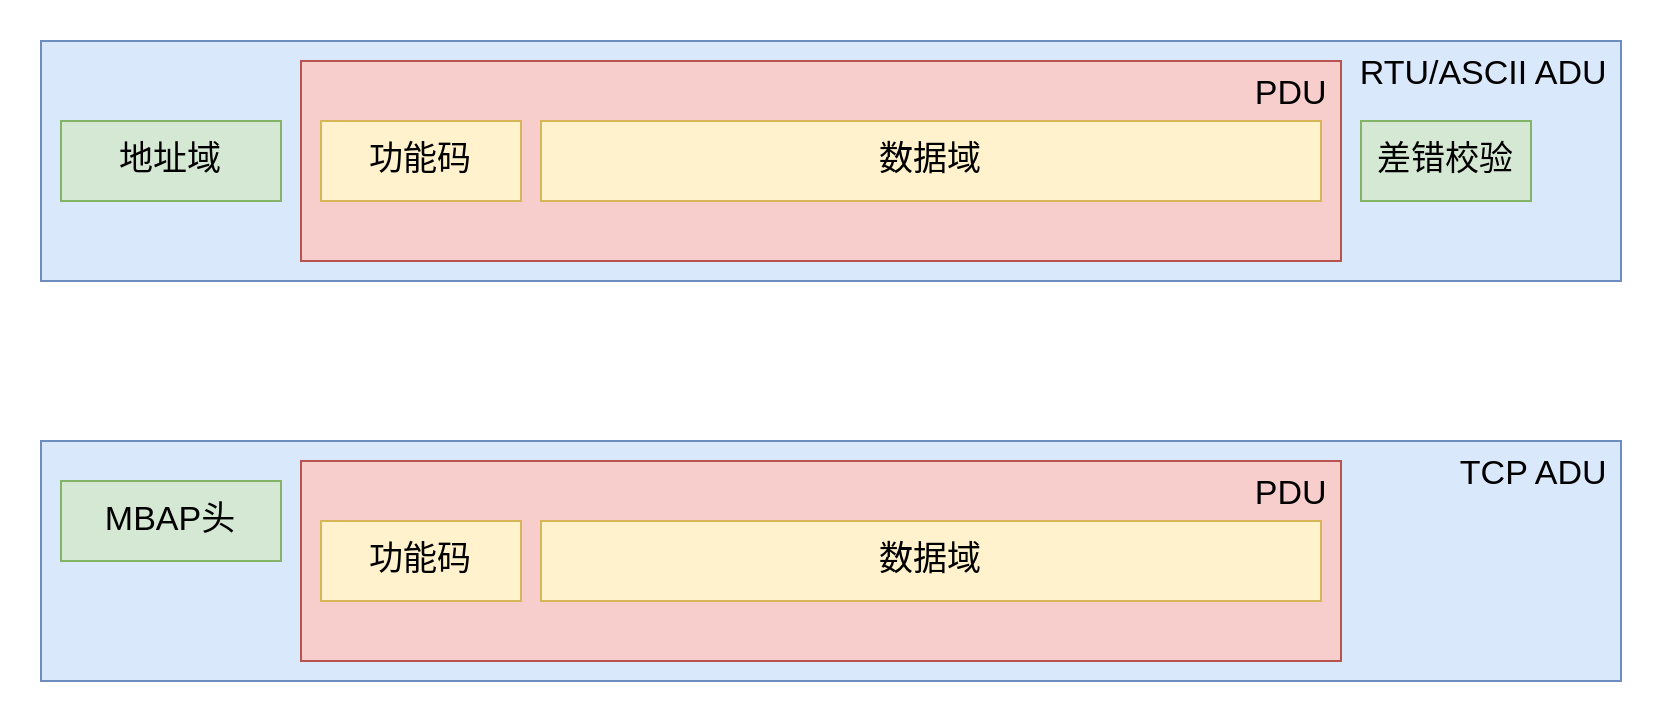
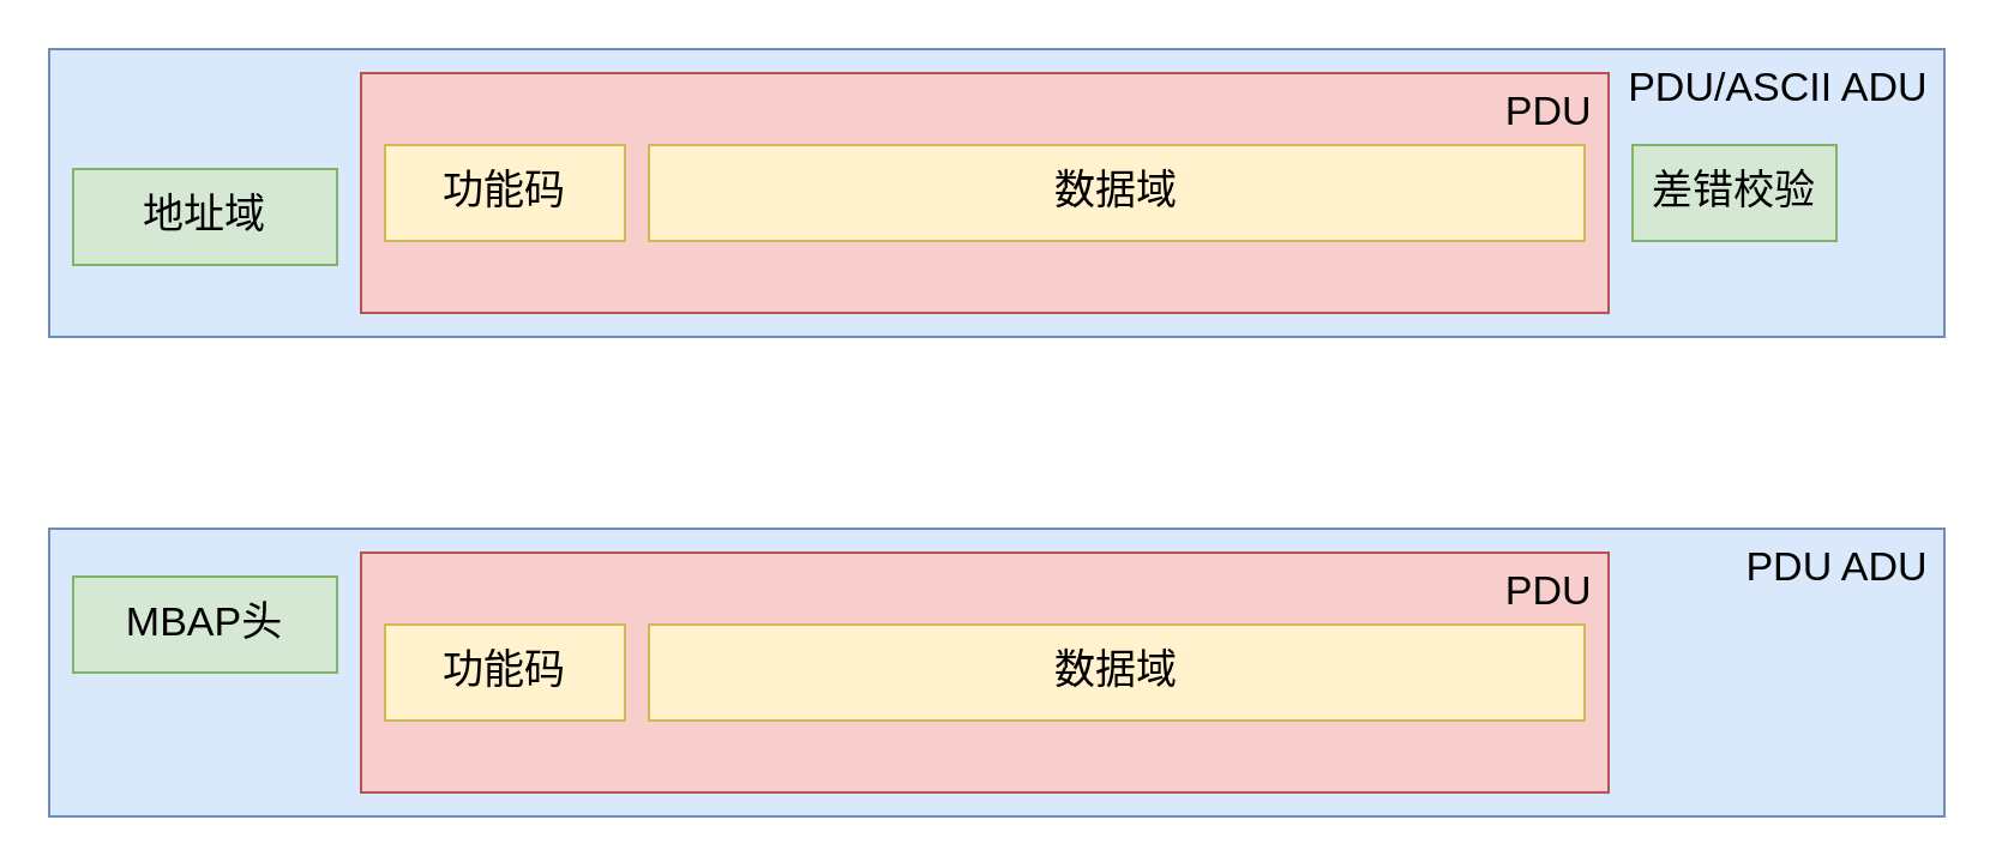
  <mxCell id="0" />
  <mxCell id="1" parent="0" />
- <mxCell id="2" value="RTU/ASCII ADU&amp;nbsp;" style="rounded=0;whiteSpace=wrap;html=1;fillColor=#dae8fc;strokeColor=#6c8ebf;fontSize=17;horizontal=1;verticalAlign=top;align=right;" vertex="1" parent="1"><mxGeometry x="20" y="20" width="790" height="120" as="geometry" /></mxCell>
- <mxCell id="3" value="地址域" style="rounded=0;whiteSpace=wrap;html=1;fillColor=#d5e8d4;strokeColor=#82b366;fontSize=17;" vertex="1" parent="1"><mxGeometry x="30" y="60" width="110" height="40" as="geometry" /></mxCell>
+ <mxCell id="2" value="PDU/ASCII ADU&amp;nbsp;" style="rounded=0;whiteSpace=wrap;html=1;fillColor=#dae8fc;strokeColor=#6c8ebf;fontSize=17;horizontal=1;verticalAlign=top;align=right;" vertex="1" parent="1"><mxGeometry x="20" y="20" width="790" height="120" as="geometry" /></mxCell>
+ <mxCell id="3" value="地址域" style="rounded=0;whiteSpace=wrap;html=1;fillColor=#d5e8d4;strokeColor=#82b366;fontSize=17;" vertex="1" parent="1"><mxGeometry x="30" y="70" width="110" height="40" as="geometry" /></mxCell>
  <mxCell id="4" value="差错校验" style="rounded=0;whiteSpace=wrap;html=1;fillColor=#d5e8d4;strokeColor=#82b366;fontSize=17;" vertex="1" parent="1"><mxGeometry x="680" y="60" width="85" height="40" as="geometry" /></mxCell>
  <mxCell id="5" value="PDU&amp;nbsp;" style="rounded=0;whiteSpace=wrap;html=1;fillColor=#f8cecc;strokeColor=#b85450;fontSize=17;horizontal=1;verticalAlign=top;align=right;" vertex="1" parent="1"><mxGeometry x="150" y="30" width="520" height="100" as="geometry" /></mxCell>
  <mxCell id="6" value="功能码" style="rounded=0;whiteSpace=wrap;html=1;fillColor=#fff2cc;strokeColor=#d6b656;fontSize=17;" vertex="1" parent="1"><mxGeometry x="160" y="60" width="100" height="40" as="geometry" /></mxCell>
  <mxCell id="7" value="数据域" style="rounded=0;whiteSpace=wrap;html=1;fillColor=#fff2cc;strokeColor=#d6b656;fontSize=17;" vertex="1" parent="1"><mxGeometry x="270" y="60" width="390" height="40" as="geometry" /></mxCell>
- <mxCell id="8" value="TCP ADU&amp;nbsp;" style="rounded=0;whiteSpace=wrap;html=1;fillColor=#dae8fc;strokeColor=#6c8ebf;fontSize=17;horizontal=1;verticalAlign=top;align=right;" vertex="1" parent="1"><mxGeometry x="20" y="220" width="790" height="120" as="geometry" /></mxCell>
+ <mxCell id="8" value="PDU ADU&amp;nbsp;" style="rounded=0;whiteSpace=wrap;html=1;fillColor=#dae8fc;strokeColor=#6c8ebf;fontSize=17;horizontal=1;verticalAlign=top;align=right;" vertex="1" parent="1"><mxGeometry x="20" y="220" width="790" height="120" as="geometry" /></mxCell>
  <mxCell id="9" value="MBAP头" style="rounded=0;whiteSpace=wrap;html=1;fillColor=#d5e8d4;strokeColor=#82b366;fontSize=17;" vertex="1" parent="1"><mxGeometry x="30" y="240" width="110" height="40" as="geometry" /></mxCell>
  <mxCell id="10" value="PDU&amp;nbsp;" style="rounded=0;whiteSpace=wrap;html=1;fillColor=#f8cecc;strokeColor=#b85450;fontSize=17;horizontal=1;verticalAlign=top;align=right;" vertex="1" parent="1"><mxGeometry x="150" y="230" width="520" height="100" as="geometry" /></mxCell>
  <mxCell id="11" value="功能码" style="rounded=0;whiteSpace=wrap;html=1;fillColor=#fff2cc;strokeColor=#d6b656;fontSize=17;" vertex="1" parent="1"><mxGeometry x="160" y="260" width="100" height="40" as="geometry" /></mxCell>
  <mxCell id="12" value="数据域" style="rounded=0;whiteSpace=wrap;html=1;fillColor=#fff2cc;strokeColor=#d6b656;fontSize=17;" vertex="1" parent="1"><mxGeometry x="270" y="260" width="390" height="40" as="geometry" /></mxCell>
